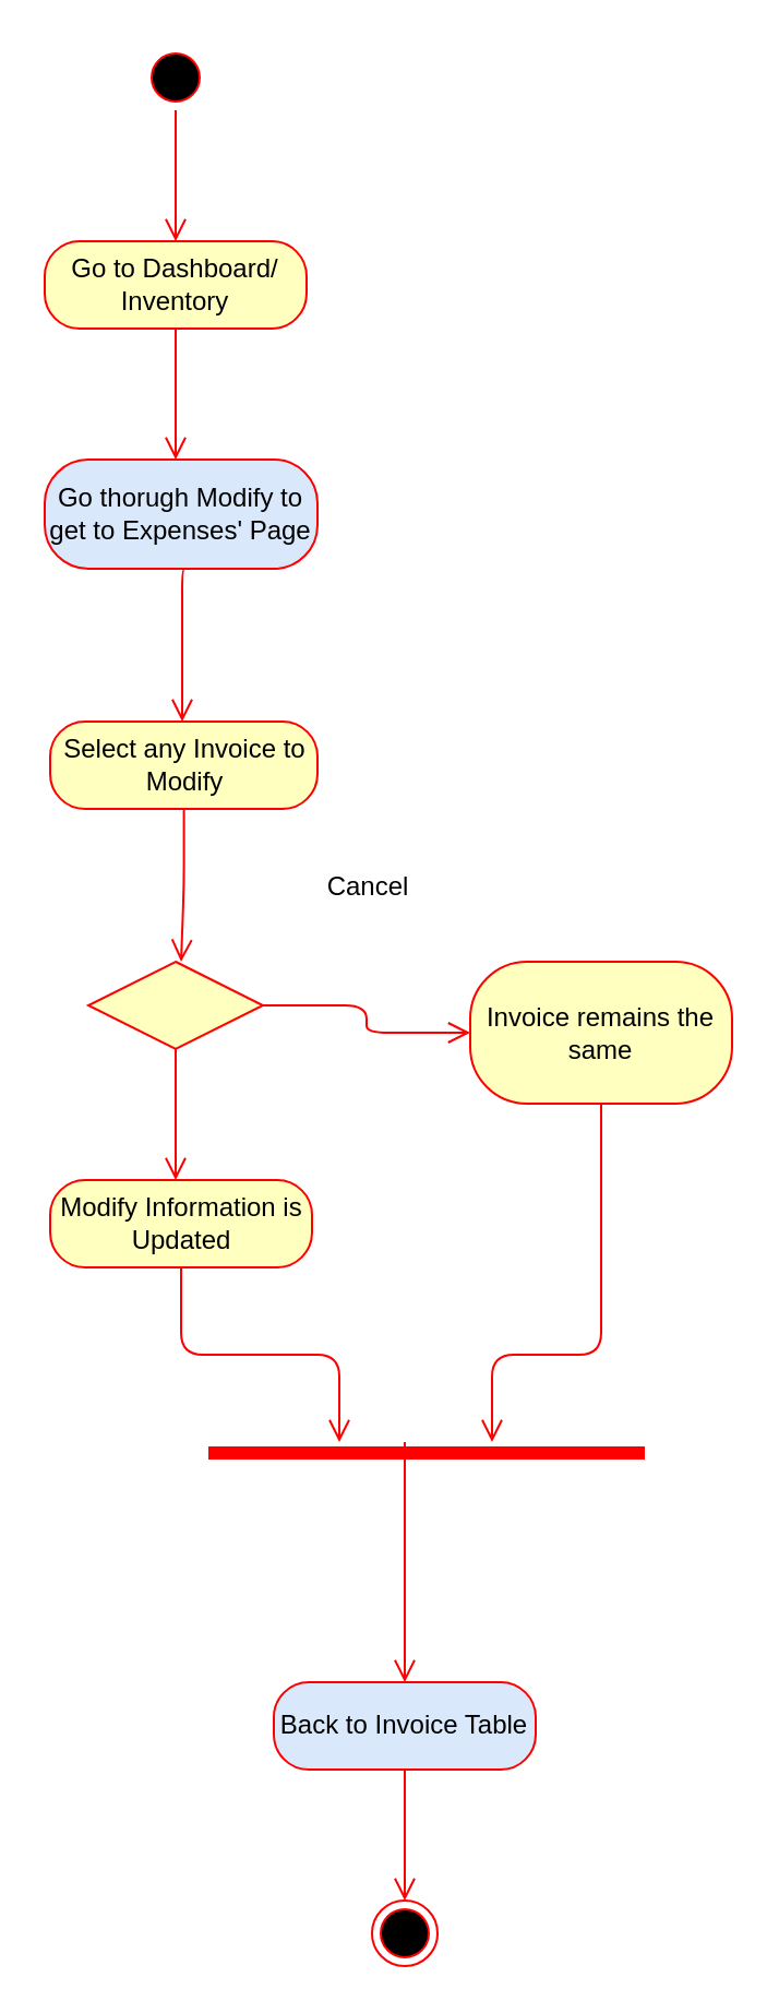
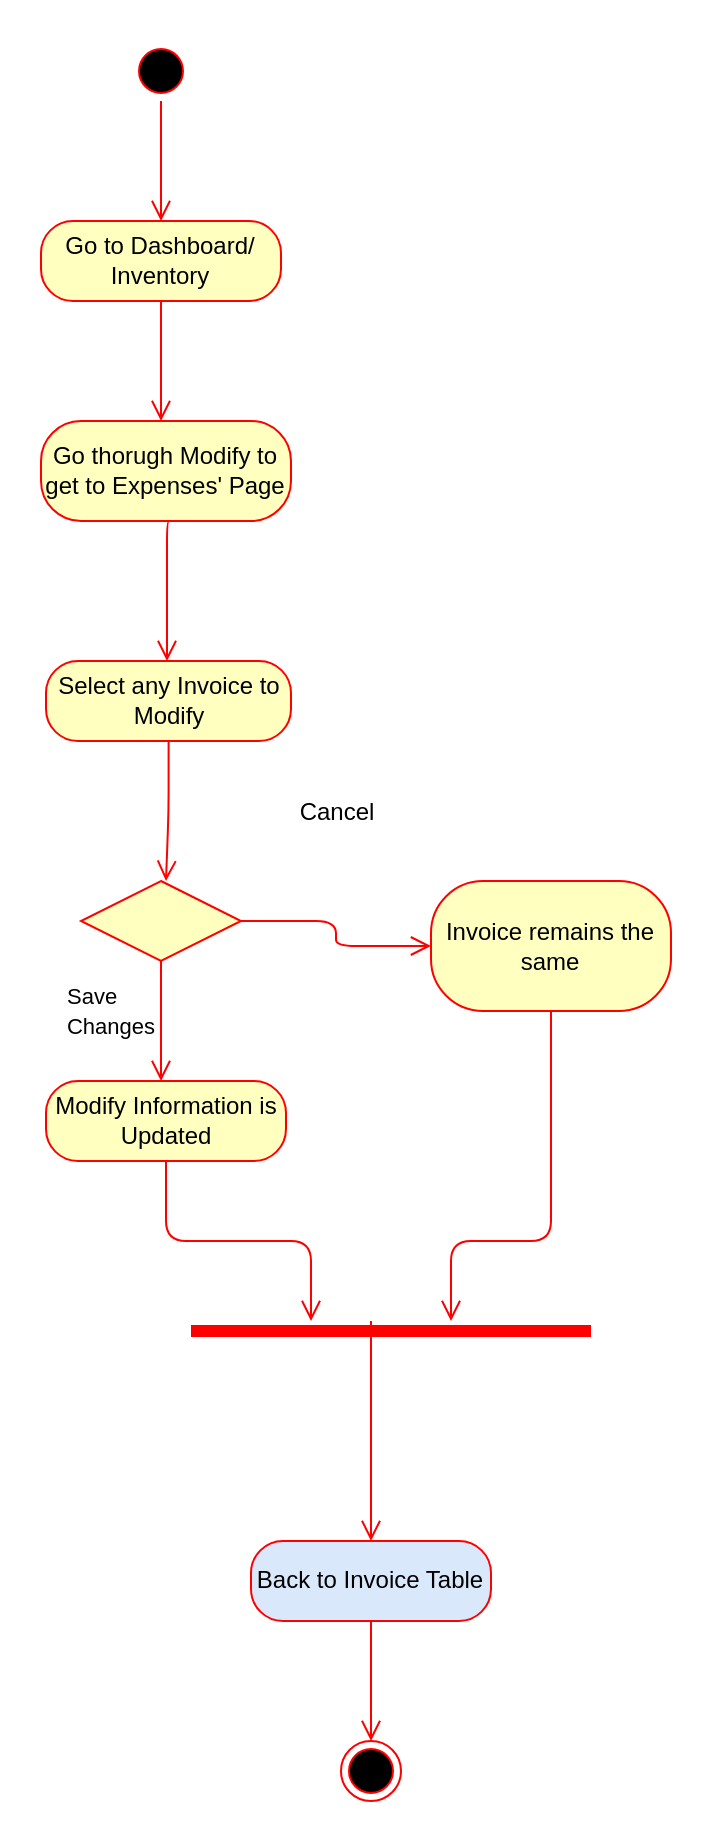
  <mxCell id="0" />
  <mxCell id="1" parent="0" />
  <mxCell id="2" value="" style="ellipse;html=1;shape=startState;fillColor=#000000;strokeColor=#ff0000;" vertex="1" parent="1"><mxGeometry x="65" y="20" width="30" height="30" as="geometry" /></mxCell>
  <mxCell id="3" value="" style="edgeStyle=orthogonalEdgeStyle;html=1;verticalAlign=bottom;endArrow=open;endSize=8;strokeColor=#ff0000;" edge="1" source="2" parent="1"><mxGeometry relative="1" as="geometry"><mxPoint x="80" y="110" as="targetPoint" /></mxGeometry></mxCell>
  <mxCell id="4" value="Go to Dashboard/ Inventory" style="rounded=1;whiteSpace=wrap;html=1;arcSize=40;fontColor=#000000;fillColor=#ffffc0;strokeColor=#ff0000;" vertex="1" parent="1"><mxGeometry x="20" y="110" width="120" height="40" as="geometry" /></mxCell>
  <mxCell id="5" value="" style="edgeStyle=orthogonalEdgeStyle;html=1;verticalAlign=bottom;endArrow=open;endSize=8;strokeColor=#ff0000;" edge="1" source="4" parent="1"><mxGeometry relative="1" as="geometry"><mxPoint x="80" y="210" as="targetPoint" /></mxGeometry></mxCell>
- <mxCell id="6" value="Go thorugh Modify to get to Expenses' Page" style="rounded=1;whiteSpace=wrap;html=1;arcSize=40;fontColor=#000000;fillColor=#dae8fc;strokeColor=#ff0000;" vertex="1" parent="1"><mxGeometry x="20" y="210" width="125" height="50" as="geometry" /></mxCell>
+ <mxCell id="6" value="Go thorugh Modify to get to Expenses' Page" style="rounded=1;whiteSpace=wrap;html=1;arcSize=40;fontColor=#000000;fillColor=#ffffc0;strokeColor=#ff0000;" vertex="1" parent="1"><mxGeometry x="20" y="210" width="125" height="50" as="geometry" /></mxCell>
  <mxCell id="7" value="" style="edgeStyle=orthogonalEdgeStyle;html=1;verticalAlign=bottom;endArrow=open;endSize=8;strokeColor=#ff0000;" edge="1" parent="1"><mxGeometry relative="1" as="geometry"><mxPoint x="83" y="330" as="targetPoint" /><mxPoint x="85" y="260" as="sourcePoint" /><Array as="points"><mxPoint x="83" y="260" /><mxPoint x="83" y="290" /></Array></mxGeometry></mxCell>
  <mxCell id="8" value="Select any Invoice to Modify" style="rounded=1;whiteSpace=wrap;html=1;arcSize=40;fontColor=#000000;fillColor=#ffffc0;strokeColor=#ff0000;" vertex="1" parent="1"><mxGeometry x="22.5" y="330" width="122.5" height="40" as="geometry" /></mxCell>
  <mxCell id="9" value="" style="edgeStyle=orthogonalEdgeStyle;html=1;verticalAlign=bottom;endArrow=open;endSize=8;strokeColor=#ff0000;" edge="1" source="8" parent="1"><mxGeometry relative="1" as="geometry"><mxPoint x="82.5" y="440" as="targetPoint" /></mxGeometry></mxCell>
  <mxCell id="10" value="" style="rhombus;whiteSpace=wrap;html=1;fillColor=#ffffc0;strokeColor=#ff0000;" vertex="1" parent="1"><mxGeometry x="40" y="440" width="80" height="40" as="geometry" /></mxCell>
  <mxCell id="11" value="" style="edgeStyle=orthogonalEdgeStyle;html=1;align=left;verticalAlign=bottom;endArrow=open;endSize=8;strokeColor=#ff0000;" edge="1" source="10" parent="1" target="17"><mxGeometry x="-1" relative="1" as="geometry"><mxPoint x="215" y="460" as="targetPoint" /></mxGeometry></mxCell>
  <mxCell id="12" value="" style="edgeStyle=orthogonalEdgeStyle;html=1;align=left;verticalAlign=top;endArrow=open;endSize=8;strokeColor=#ff0000;" edge="1" source="10" parent="1"><mxGeometry x="-1" relative="1" as="geometry"><mxPoint x="80" y="540" as="targetPoint" /><Array as="points"><mxPoint x="80" y="510" /></Array></mxGeometry></mxCell>
+ <mxCell id="13" value="&lt;div style=&quot;text-align: left&quot;&gt;&lt;span style=&quot;font-size: 11px ; background-color: rgb(255 , 255 , 255)&quot;&gt;Save&amp;nbsp;&lt;/span&gt;&lt;/div&gt;&lt;div style=&quot;text-align: left&quot;&gt;&lt;span style=&quot;font-size: 11px ; background-color: rgb(255 , 255 , 255)&quot;&gt;Changes&lt;/span&gt;&lt;/div&gt;" style="text;html=1;align=center;verticalAlign=middle;resizable=0;points=[];autosize=1;" vertex="1" parent="1"><mxGeometry x="25" y="490" width="60" height="30" as="geometry" /></mxCell>
  <mxCell id="14" value="Cancel" style="text;html=1;align=center;verticalAlign=middle;resizable=0;points=[];autosize=1;" vertex="1" parent="1"><mxGeometry x="143" y="396" width="50" height="20" as="geometry" /></mxCell>
  <mxCell id="15" value="Modify Information is Updated" style="rounded=1;whiteSpace=wrap;html=1;arcSize=40;fontColor=#000000;fillColor=#ffffc0;strokeColor=#ff0000;" vertex="1" parent="1"><mxGeometry x="22.5" y="540" width="120" height="40" as="geometry" /></mxCell>
  <mxCell id="16" value="" style="edgeStyle=orthogonalEdgeStyle;html=1;verticalAlign=bottom;endArrow=open;endSize=8;strokeColor=#ff0000;" edge="1" source="15" parent="1" target="20"><mxGeometry relative="1" as="geometry"><mxPoint x="83" y="640" as="targetPoint" /><Array as="points"><mxPoint x="83" y="620" /><mxPoint x="155" y="620" /></Array></mxGeometry></mxCell>
  <mxCell id="17" value="Invoice remains the same" style="rounded=1;whiteSpace=wrap;html=1;arcSize=40;fontColor=#000000;fillColor=#ffffc0;strokeColor=#ff0000;" vertex="1" parent="1"><mxGeometry x="215" y="440" width="120" height="65" as="geometry" /></mxCell>
  <mxCell id="18" value="&lt;span style=&quot;color: rgba(0 , 0 , 0 , 0) ; font-family: monospace ; font-size: 0px&quot;&gt;%3CmxGraphModel%3E%3Croot%3E%3CmxCell%20id%3D%220%22%2F%3E%3CmxCell%20id%3D%221%22%20parent%3D%220%22%2F%3E%3CmxCell%20id%3D%222%22%20value%3D%22%22%20style%3D%22edgeStyle%3DorthogonalEdgeStyle%3Bhtml%3D1%3BverticalAlign%3Dbottom%3BendArrow%3Dopen%3BendSize%3D8%3BstrokeColor%3D%23ff0000%3B%22%20edge%3D%221%22%20parent%3D%221%22%3E%3CmxGeometry%20relative%3D%221%22%20as%3D%22geometry%22%3E%3CmxPoint%20x%3D%22387.5%22%20y%3D%22630%22%20as%3D%22targetPoint%22%2F%3E%3CmxPoint%20x%3D%22387.5%22%20y%3D%22580%22%20as%3D%22sourcePoint%22%2F%3E%3C%2FmxGeometry%3E%3C%2FmxCell%3E%3C%2Froot%3E%3C%2FmxGraphModel%3E&lt;/span&gt;" style="text;html=1;align=center;verticalAlign=middle;resizable=0;points=[];autosize=1;" vertex="1" parent="1"><mxGeometry x="287" y="576" width="20" height="20" as="geometry" /></mxCell>
  <mxCell id="19" value="" style="edgeStyle=orthogonalEdgeStyle;html=1;verticalAlign=bottom;endArrow=open;endSize=8;strokeColor=#ff0000;exitX=0.5;exitY=1;exitDx=0;exitDy=0;" edge="1" parent="1" source="17"><mxGeometry relative="1" as="geometry"><mxPoint x="225" y="660" as="targetPoint" /><mxPoint x="92.5" y="590" as="sourcePoint" /><Array as="points"><mxPoint x="275" y="620" /><mxPoint x="225" y="620" /></Array></mxGeometry></mxCell>
  <mxCell id="20" value="" style="shape=line;html=1;strokeWidth=6;strokeColor=#ff0000;" vertex="1" parent="1"><mxGeometry x="95" y="660" width="200" height="10" as="geometry" /></mxCell>
  <mxCell id="21" value="" style="edgeStyle=orthogonalEdgeStyle;html=1;verticalAlign=bottom;endArrow=open;endSize=8;strokeColor=#ff0000;" edge="1" parent="1"><mxGeometry relative="1" as="geometry"><mxPoint x="185" y="770" as="targetPoint" /><mxPoint x="185" y="660" as="sourcePoint" /><Array as="points"><mxPoint x="185" y="730" /><mxPoint x="185" y="730" /></Array></mxGeometry></mxCell>
  <mxCell id="22" value="Back to Invoice Table" style="rounded=1;whiteSpace=wrap;html=1;arcSize=40;fontColor=#000000;fillColor=#dae8fc;strokeColor=#ff0000;" vertex="1" parent="1"><mxGeometry x="125" y="770" width="120" height="40" as="geometry" /></mxCell>
  <mxCell id="23" value="" style="edgeStyle=orthogonalEdgeStyle;html=1;verticalAlign=bottom;endArrow=open;endSize=8;strokeColor=#ff0000;" edge="1" source="22" parent="1"><mxGeometry relative="1" as="geometry"><mxPoint x="185" y="870" as="targetPoint" /></mxGeometry></mxCell>
  <mxCell id="24" value="" style="ellipse;html=1;shape=endState;fillColor=#000000;strokeColor=#ff0000;" vertex="1" parent="1"><mxGeometry x="170" y="870" width="30" height="30" as="geometry" /></mxCell>
